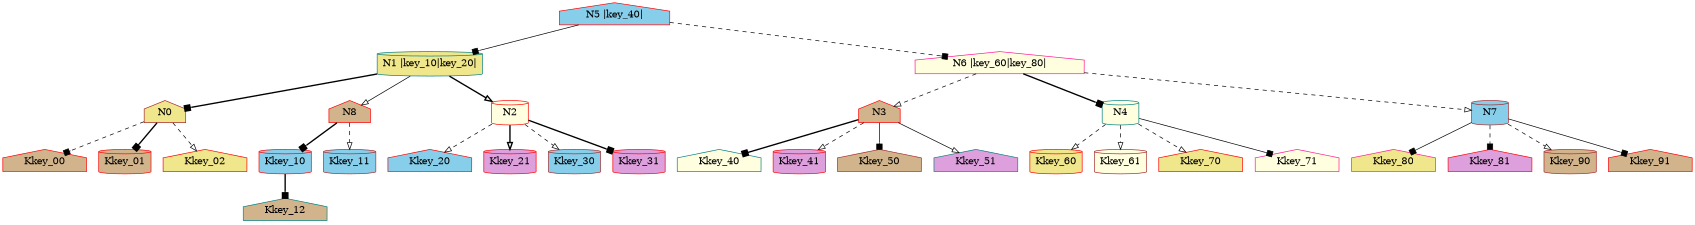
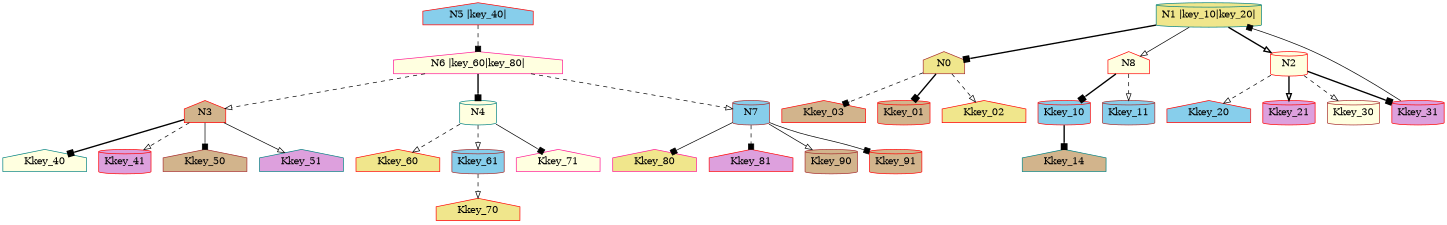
  digraph {
    node [color=red fillcolor=lightyellow shape=house style=filled]
    edge [arrowhead=box style=dashed]
    n1 [fillcolor=skyblue label="N5 |key_40|"]
    n2 [color=teal fillcolor=khaki label="N1 |key_10|key_20|" shape=cylinder]
    n3 [color=deeppink label="N6 |key_60|key_80|"]
    N0 [color=brown fillcolor=khaki]
-   N8 [fillcolor=tan]
+   N8
    N2 [shape=cylinder]
    N3 [fillcolor=tan]
    N4 [color=teal shape=cylinder]
    N7 [color=brown fillcolor=skyblue shape=cylinder]
-   Kkey_00 [fillcolor=tan]
+   Kkey_00 [fillcolor=tan label=Kkey_03]
    Kkey_01 [fillcolor=tan shape=cylinder]
    Kkey_02 [fillcolor=khaki]
    Kkey_10 [fillcolor=skyblue shape=cylinder]
    Kkey_11 [color=brown fillcolor=skyblue shape=cylinder]
    Kkey_20 [fillcolor=skyblue]
    Kkey_21 [fillcolor=plum shape=cylinder]
-   Kkey_30 [color=brown fillcolor=skyblue shape=cylinder]
+   Kkey_30 [color=brown shape=cylinder]
    Kkey_31 [fillcolor=plum shape=cylinder]
-   Kkey_12 [color=teal fillcolor=tan]
+   Kkey_12 [color=teal fillcolor=tan label=Kkey_14]
    Kkey_40 [color=teal]
    Kkey_41 [fillcolor=plum shape=cylinder]
    Kkey_50 [color=brown fillcolor=tan]
    Kkey_51 [color=teal fillcolor=plum]
-   Kkey_60 [fillcolor=khaki shape=cylinder]
-   Kkey_61 [color=brown shape=cylinder]
+   Kkey_60 [fillcolor=khaki]
+   Kkey_61 [color=brown fillcolor=skyblue shape=cylinder]
    Kkey_70 [fillcolor=khaki]
    Kkey_71 [color=deeppink]
    Kkey_80 [color=deeppink fillcolor=khaki]
    Kkey_81 [fillcolor=plum]
    Kkey_90 [color=brown fillcolor=tan shape=cylinder]
-   Kkey_91 [fillcolor=tan]
-   n1 -> n2 [style=solid]
+   Kkey_91 [fillcolor=tan shape=cylinder]
+   Kkey_31 -> n2 [style=solid]
    n1 -> n3
    n2 -> N0 [style=bold]
    n2 -> N8 [arrowhead=onormal style=solid]
    n2 -> N2 [arrowhead=onormal style=bold]
    n3 -> N3 [arrowhead=onormal]
    n3 -> N4 [style=bold]
    n3 -> N7 [arrowhead=onormal]
    N0 -> Kkey_00
    N0 -> Kkey_01 [style=bold]
    N0 -> Kkey_02 [arrowhead=onormal]
    N8 -> Kkey_10 [style=bold]
    N8 -> Kkey_11 [arrowhead=onormal]
    N2 -> Kkey_20 [arrowhead=onormal]
    N2 -> Kkey_21 [arrowhead=onormal style=bold]
    N2 -> Kkey_30 [arrowhead=onormal]
    N2 -> Kkey_31 [style=bold]
    N3 -> Kkey_40 [style=bold]
    N3 -> Kkey_41 [arrowhead=onormal]
    N3 -> Kkey_50 [style=solid]
    N3 -> Kkey_51 [arrowhead=onormal style=solid]
    N4 -> Kkey_60 [arrowhead=onormal]
    N4 -> Kkey_61 [arrowhead=onormal]
-   N4 -> Kkey_70 [arrowhead=onormal]
+   Kkey_61 -> Kkey_70 [arrowhead=onormal]
    N4 -> Kkey_71 [style=solid]
    N7 -> Kkey_80 [style=solid]
    N7 -> Kkey_81
-   N7 -> Kkey_90 [arrowhead=onormal]
+   N7 -> Kkey_90 [arrowhead=onormal style=solid]
    N7 -> Kkey_91 [style=solid]
    Kkey_10 -> Kkey_12 [style=bold]
  }
